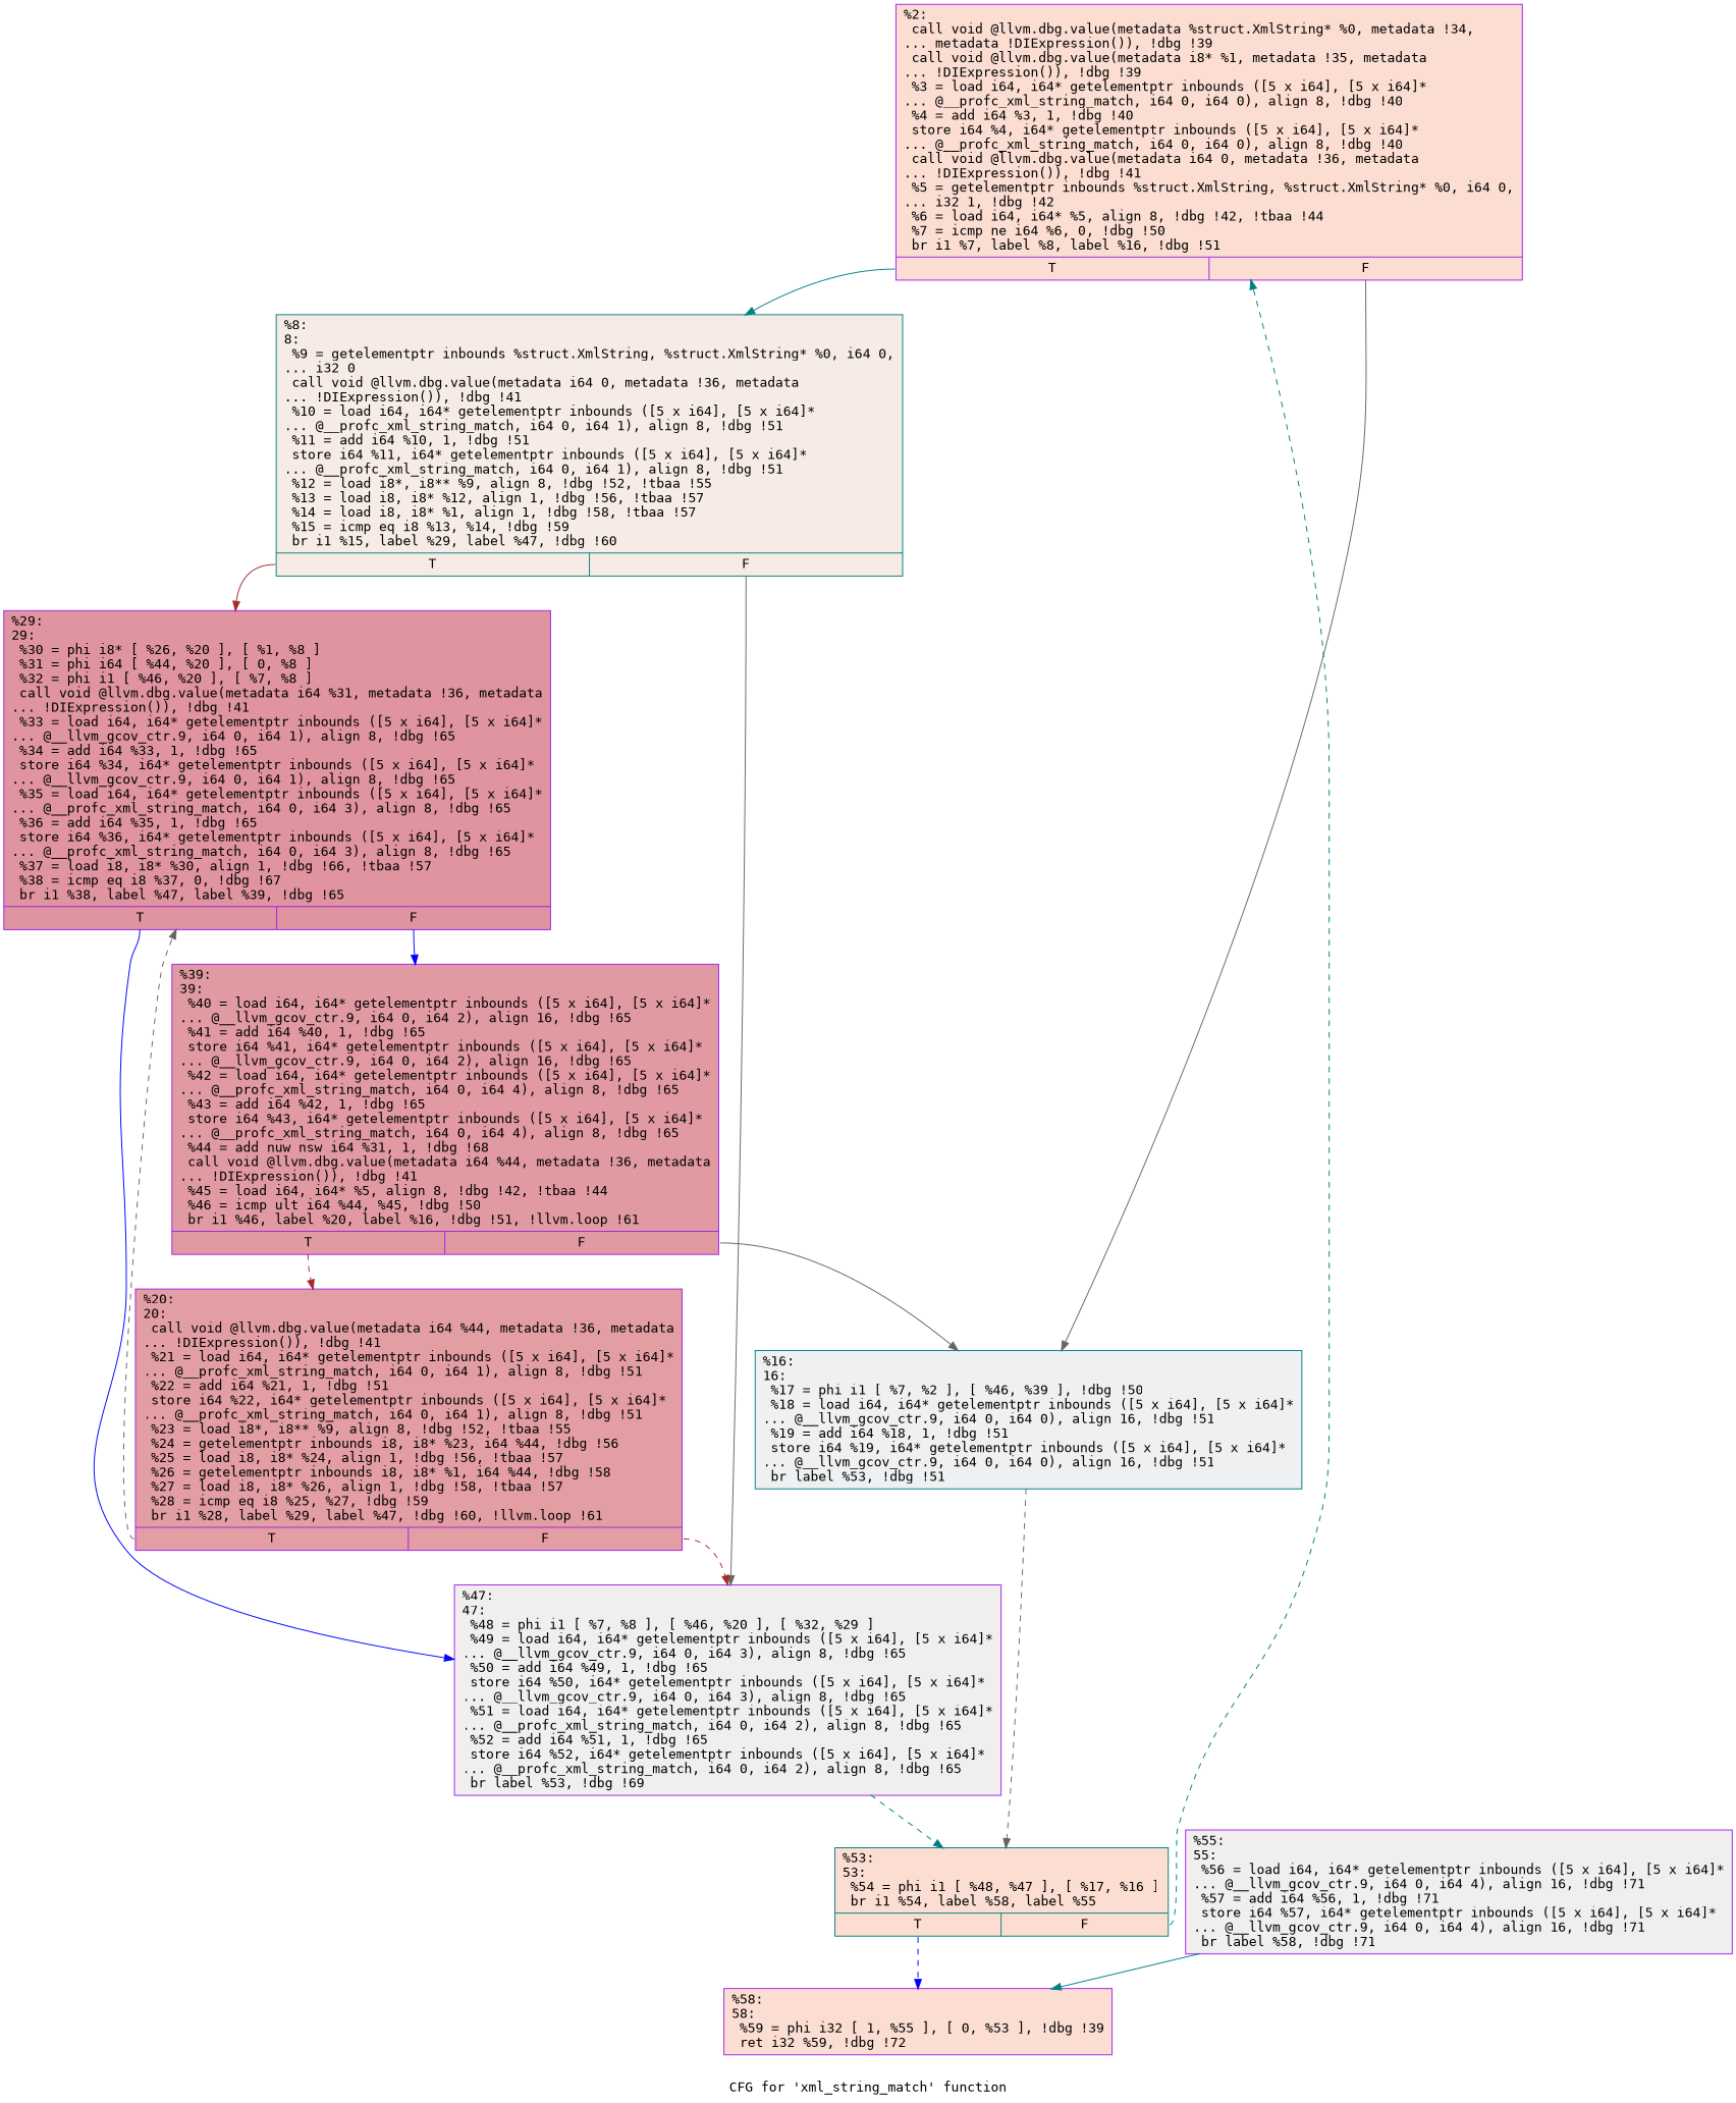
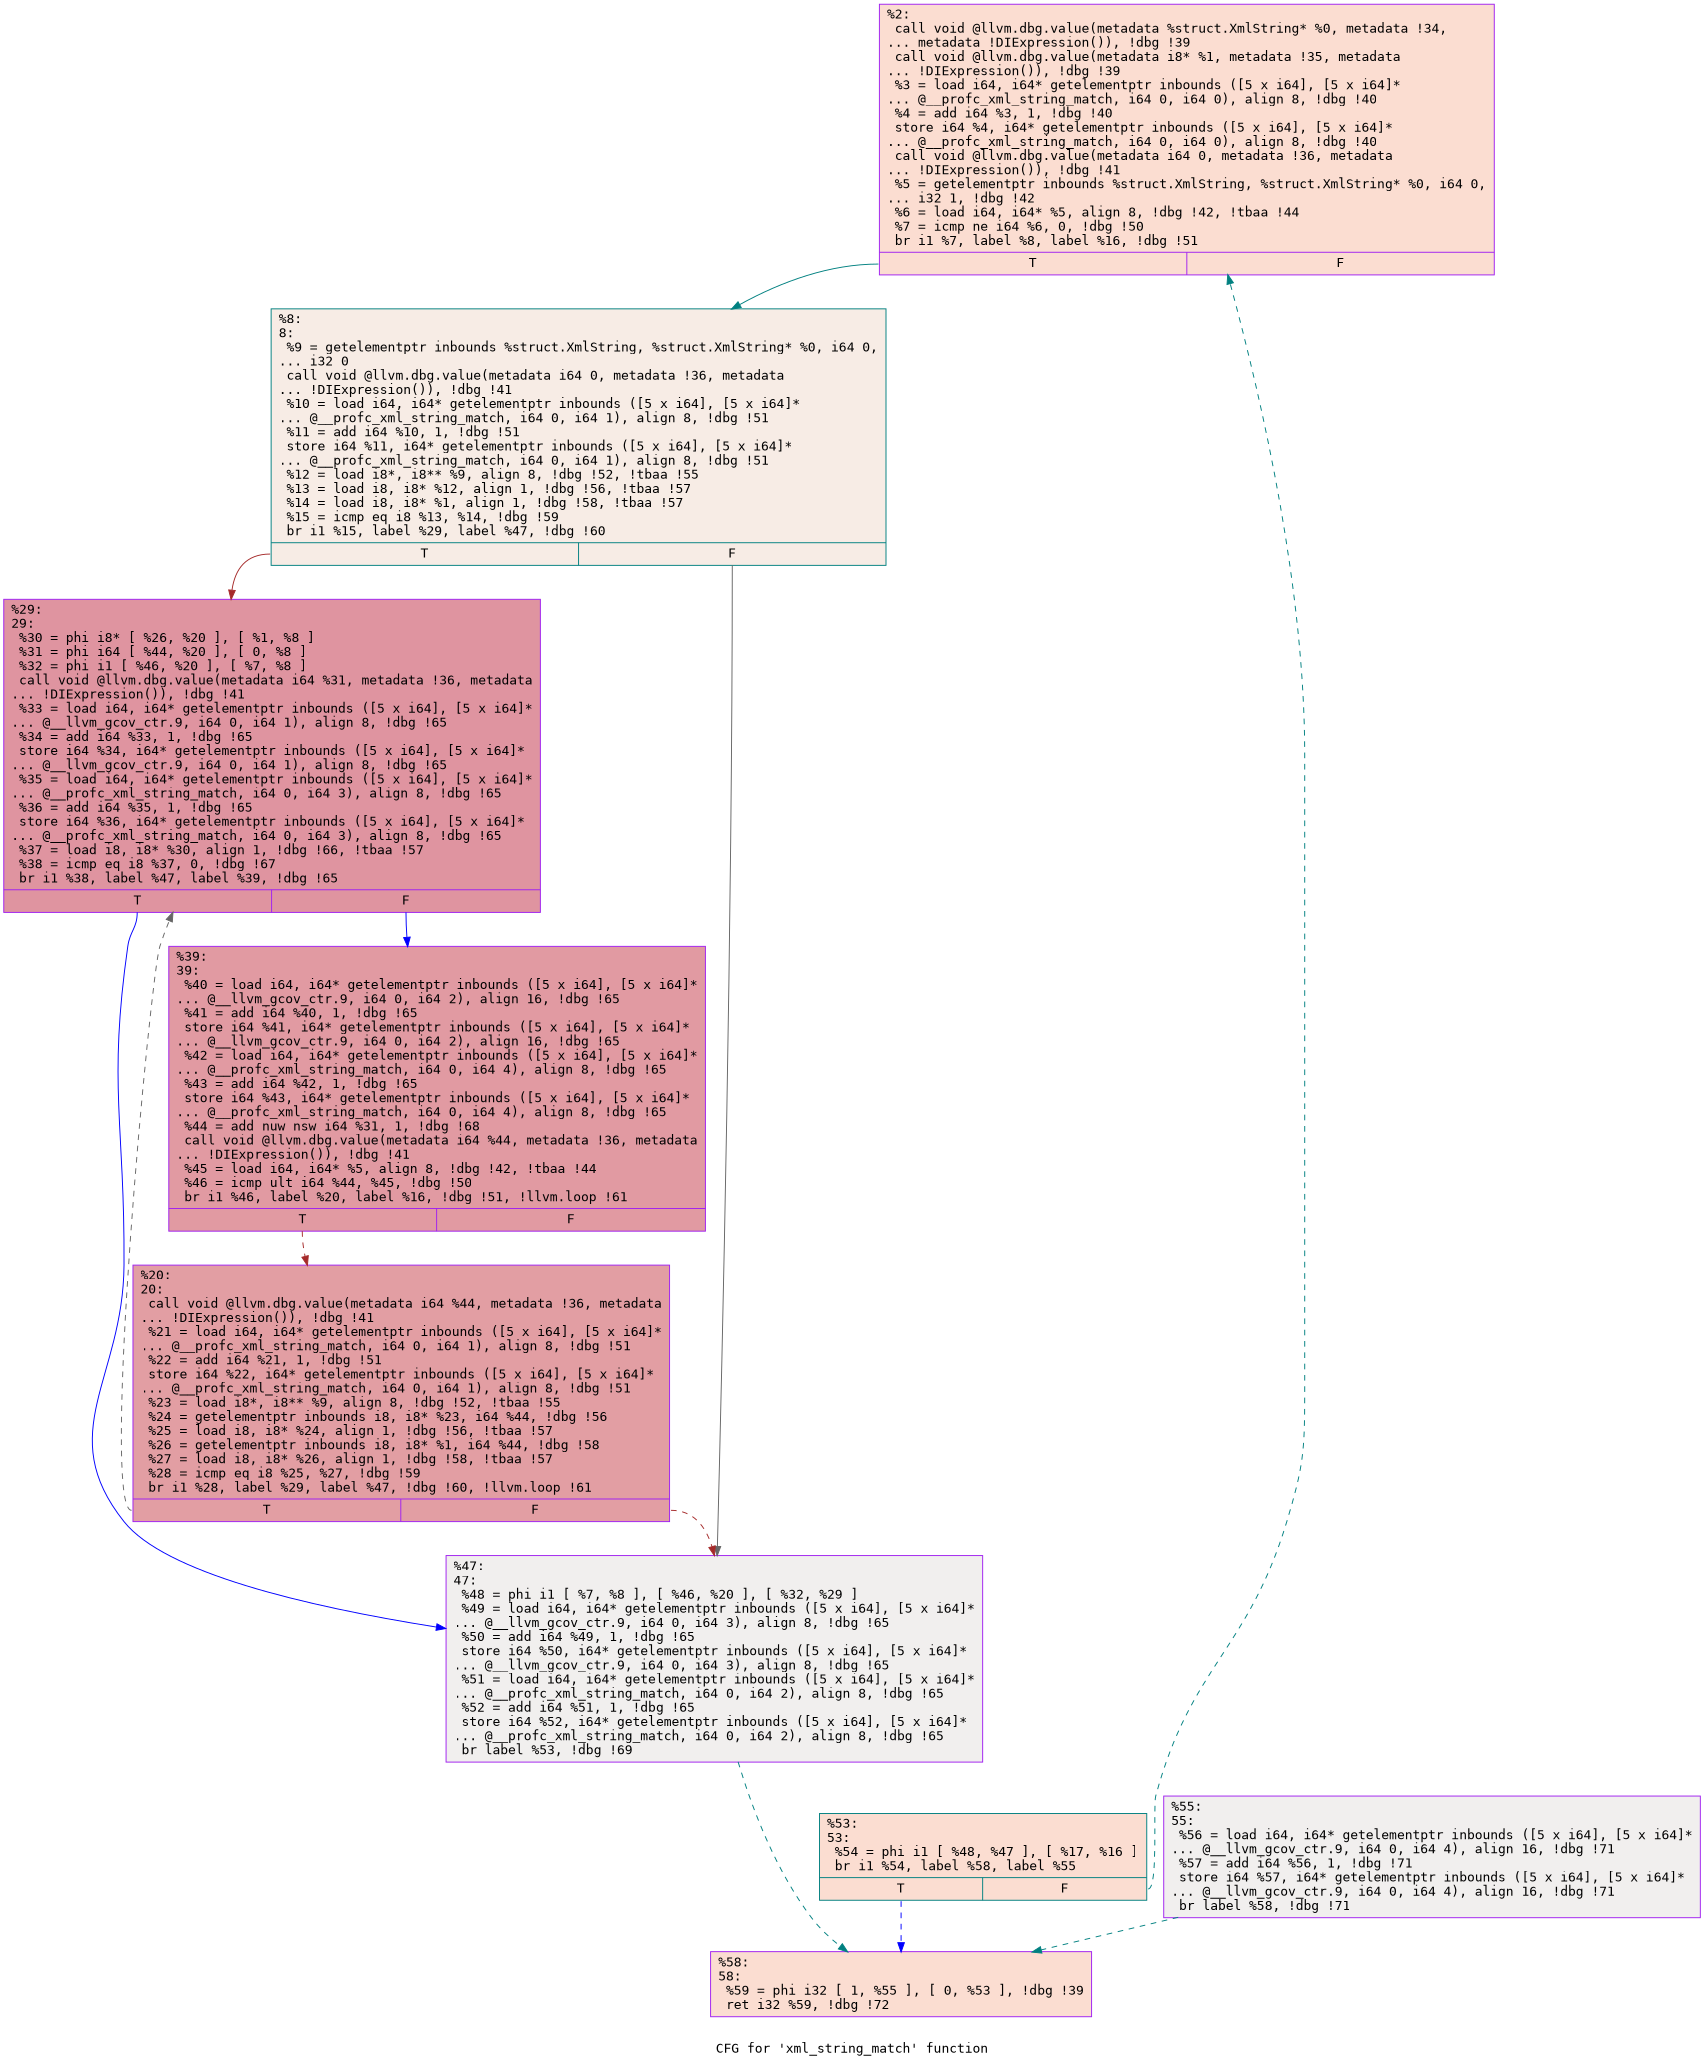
  digraph {
    fontname="DejaVu Sans Mono"
    label="CFG for 'xml_string_match' function"
    node [color=purple fillcolor="#f7b39670" fontname="DejaVu Sans Mono" shape=record style=filled]
    edge [color=gray40 fontname="DejaVu Sans Mono" style=solid tailport=s0]
    n1 [label="{%2:\l  call void @llvm.dbg.value(metadata %struct.XmlString* %0, metadata !34,\l... metadata !DIExpression()), !dbg !39\l  call void @llvm.dbg.value(metadata i8* %1, metadata !35, metadata\l... !DIExpression()), !dbg !39\l  %3 = load i64, i64* getelementptr inbounds ([5 x i64], [5 x i64]*\l... @__profc_xml_string_match, i64 0, i64 0), align 8, !dbg !40\l  %4 = add i64 %3, 1, !dbg !40\l  store i64 %4, i64* getelementptr inbounds ([5 x i64], [5 x i64]*\l... @__profc_xml_string_match, i64 0, i64 0), align 8, !dbg !40\l  call void @llvm.dbg.value(metadata i64 0, metadata !36, metadata\l... !DIExpression()), !dbg !41\l  %5 = getelementptr inbounds %struct.XmlString, %struct.XmlString* %0, i64 0,\l... i32 1, !dbg !42\l  %6 = load i64, i64* %5, align 8, !dbg !42, !tbaa !44\l  %7 = icmp ne i64 %6, 0, !dbg !50\l  br i1 %7, label %8, label %16, !dbg !51\l|{<s0>T|<s1>F}}"]
    n2 [color=teal fillcolor="#ecd3c570" label="{%8:\l8:                                                \l  %9 = getelementptr inbounds %struct.XmlString, %struct.XmlString* %0, i64 0,\l... i32 0\l  call void @llvm.dbg.value(metadata i64 0, metadata !36, metadata\l... !DIExpression()), !dbg !41\l  %10 = load i64, i64* getelementptr inbounds ([5 x i64], [5 x i64]*\l... @__profc_xml_string_match, i64 0, i64 1), align 8, !dbg !51\l  %11 = add i64 %10, 1, !dbg !51\l  store i64 %11, i64* getelementptr inbounds ([5 x i64], [5 x i64]*\l... @__profc_xml_string_match, i64 0, i64 1), align 8, !dbg !51\l  %12 = load i8*, i8** %9, align 8, !dbg !52, !tbaa !55\l  %13 = load i8, i8* %12, align 1, !dbg !56, !tbaa !57\l  %14 = load i8, i8* %1, align 1, !dbg !58, !tbaa !57\l  %15 = icmp eq i8 %13, %14, !dbg !59\l  br i1 %15, label %29, label %47, !dbg !60\l|{<s0>T|<s1>F}}"]
-   n3 [color=teal fillcolor="#d9dce170" label="{%16:\l16:                                               \l  %17 = phi i1 [ %7, %2 ], [ %46, %39 ], !dbg !50\l  %18 = load i64, i64* getelementptr inbounds ([5 x i64], [5 x i64]*\l... @__llvm_gcov_ctr.9, i64 0, i64 0), align 16, !dbg !51\l  %19 = add i64 %18, 1, !dbg !51\l  store i64 %19, i64* getelementptr inbounds ([5 x i64], [5 x i64]*\l... @__llvm_gcov_ctr.9, i64 0, i64 0), align 16, !dbg !51\l  br label %53, !dbg !51\l}"]
    n4 [fillcolor="#b70d2870" label="{%29:\l29:                                               \l  %30 = phi i8* [ %26, %20 ], [ %1, %8 ]\l  %31 = phi i64 [ %44, %20 ], [ 0, %8 ]\l  %32 = phi i1 [ %46, %20 ], [ %7, %8 ]\l  call void @llvm.dbg.value(metadata i64 %31, metadata !36, metadata\l... !DIExpression()), !dbg !41\l  %33 = load i64, i64* getelementptr inbounds ([5 x i64], [5 x i64]*\l... @__llvm_gcov_ctr.9, i64 0, i64 1), align 8, !dbg !65\l  %34 = add i64 %33, 1, !dbg !65\l  store i64 %34, i64* getelementptr inbounds ([5 x i64], [5 x i64]*\l... @__llvm_gcov_ctr.9, i64 0, i64 1), align 8, !dbg !65\l  %35 = load i64, i64* getelementptr inbounds ([5 x i64], [5 x i64]*\l... @__profc_xml_string_match, i64 0, i64 3), align 8, !dbg !65\l  %36 = add i64 %35, 1, !dbg !65\l  store i64 %36, i64* getelementptr inbounds ([5 x i64], [5 x i64]*\l... @__profc_xml_string_match, i64 0, i64 3), align 8, !dbg !65\l  %37 = load i8, i8* %30, align 1, !dbg !66, !tbaa !57\l  %38 = icmp eq i8 %37, 0, !dbg !67\l  br i1 %38, label %47, label %39, !dbg !65\l|{<s0>T|<s1>F}}"]
    n5 [fillcolor="#e0dbd870" label="{%47:\l47:                                               \l  %48 = phi i1 [ %7, %8 ], [ %46, %20 ], [ %32, %29 ]\l  %49 = load i64, i64* getelementptr inbounds ([5 x i64], [5 x i64]*\l... @__llvm_gcov_ctr.9, i64 0, i64 3), align 8, !dbg !65\l  %50 = add i64 %49, 1, !dbg !65\l  store i64 %50, i64* getelementptr inbounds ([5 x i64], [5 x i64]*\l... @__llvm_gcov_ctr.9, i64 0, i64 3), align 8, !dbg !65\l  %51 = load i64, i64* getelementptr inbounds ([5 x i64], [5 x i64]*\l... @__profc_xml_string_match, i64 0, i64 2), align 8, !dbg !65\l  %52 = add i64 %51, 1, !dbg !65\l  store i64 %52, i64* getelementptr inbounds ([5 x i64], [5 x i64]*\l... @__profc_xml_string_match, i64 0, i64 2), align 8, !dbg !65\l  br label %53, !dbg !69\l}"]
    n6 [color=teal label="{%53:\l53:                                               \l  %54 = phi i1 [ %48, %47 ], [ %17, %16 ]\l  br i1 %54, label %58, label %55\l|{<s0>T|<s1>F}}"]
    n7 [fillcolor="#bb1b2c70" label="{%39:\l39:                                               \l  %40 = load i64, i64* getelementptr inbounds ([5 x i64], [5 x i64]*\l... @__llvm_gcov_ctr.9, i64 0, i64 2), align 16, !dbg !65\l  %41 = add i64 %40, 1, !dbg !65\l  store i64 %41, i64* getelementptr inbounds ([5 x i64], [5 x i64]*\l... @__llvm_gcov_ctr.9, i64 0, i64 2), align 16, !dbg !65\l  %42 = load i64, i64* getelementptr inbounds ([5 x i64], [5 x i64]*\l... @__profc_xml_string_match, i64 0, i64 4), align 8, !dbg !65\l  %43 = add i64 %42, 1, !dbg !65\l  store i64 %43, i64* getelementptr inbounds ([5 x i64], [5 x i64]*\l... @__profc_xml_string_match, i64 0, i64 4), align 8, !dbg !65\l  %44 = add nuw nsw i64 %31, 1, !dbg !68\l  call void @llvm.dbg.value(metadata i64 %44, metadata !36, metadata\l... !DIExpression()), !dbg !41\l  %45 = load i64, i64* %5, align 8, !dbg !42, !tbaa !44\l  %46 = icmp ult i64 %44, %45, !dbg !50\l  br i1 %46, label %20, label %16, !dbg !51, !llvm.loop !61\l|{<s0>T|<s1>F}}"]
    n8 [label="{%58:\l58:                                               \l  %59 = phi i32 [ 1, %55 ], [ 0, %53 ], !dbg !39\l  ret i32 %59, !dbg !72\l}"]
    n9 [fillcolor="#be242e70" label="{%20:\l20:                                               \l  call void @llvm.dbg.value(metadata i64 %44, metadata !36, metadata\l... !DIExpression()), !dbg !41\l  %21 = load i64, i64* getelementptr inbounds ([5 x i64], [5 x i64]*\l... @__profc_xml_string_match, i64 0, i64 1), align 8, !dbg !51\l  %22 = add i64 %21, 1, !dbg !51\l  store i64 %22, i64* getelementptr inbounds ([5 x i64], [5 x i64]*\l... @__profc_xml_string_match, i64 0, i64 1), align 8, !dbg !51\l  %23 = load i8*, i8** %9, align 8, !dbg !52, !tbaa !55\l  %24 = getelementptr inbounds i8, i8* %23, i64 %44, !dbg !56\l  %25 = load i8, i8* %24, align 1, !dbg !56, !tbaa !57\l  %26 = getelementptr inbounds i8, i8* %1, i64 %44, !dbg !58\l  %27 = load i8, i8* %26, align 1, !dbg !58, !tbaa !57\l  %28 = icmp eq i8 %25, %27, !dbg !59\l  br i1 %28, label %29, label %47, !dbg !60, !llvm.loop !61\l|{<s0>T|<s1>F}}"]
    n10 [fillcolor="#e0dbd870" label="{%55:\l55:                                               \l  %56 = load i64, i64* getelementptr inbounds ([5 x i64], [5 x i64]*\l... @__llvm_gcov_ctr.9, i64 0, i64 4), align 16, !dbg !71\l  %57 = add i64 %56, 1, !dbg !71\l  store i64 %57, i64* getelementptr inbounds ([5 x i64], [5 x i64]*\l... @__llvm_gcov_ctr.9, i64 0, i64 4), align 16, !dbg !71\l  br label %58, !dbg !71\l}"]
    n1 -> n2 [color=teal]
-   n1 -> n3 [tailport=s1]
    n2 -> n4 [color=brown]
    n2 -> n5 [tailport=s1]
-   n3 -> n6 [style=dashed]
    n4 -> n5 [color=blue]
    n4 -> n7 [color=blue tailport=s1]
-   n5 -> n6 [color=teal style=dashed]
+   n5 -> n8 [color=teal style=dashed]
    n6 -> n1 [color=teal style=dashed tailport=s1]
    n6 -> n8 [color=blue style=dashed]
-   n7 -> n3 [tailport=s1]
    n7 -> n9 [color=brown style=dashed]
    n9 -> n4 [style=dashed]
    n9 -> n5 [color=brown style=dashed tailport=s1]
-   n10 -> n8 [color=teal]
+   n10 -> n8 [color=teal style=dashed]
  }
